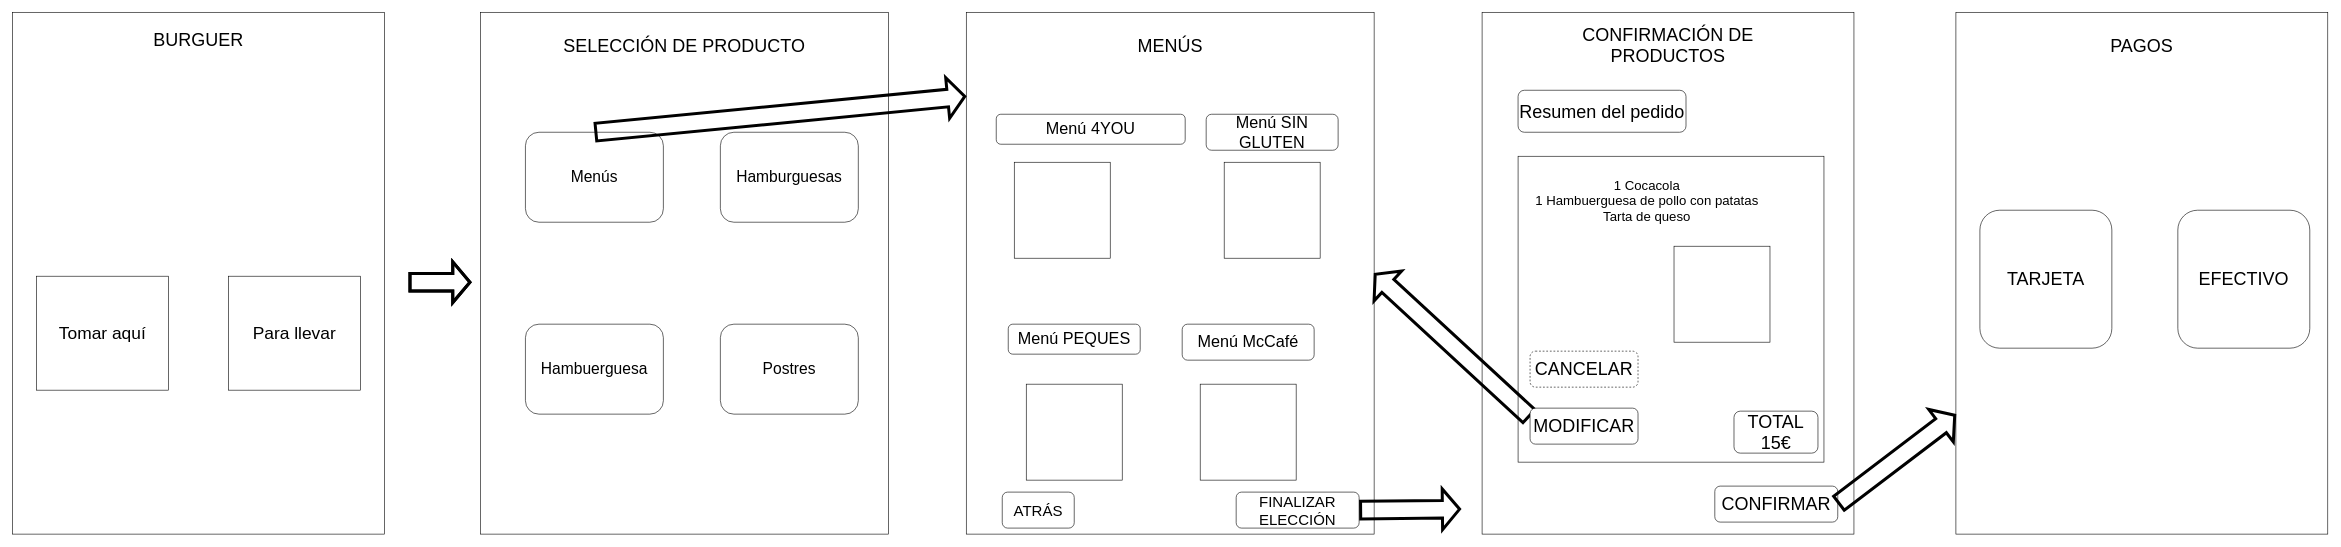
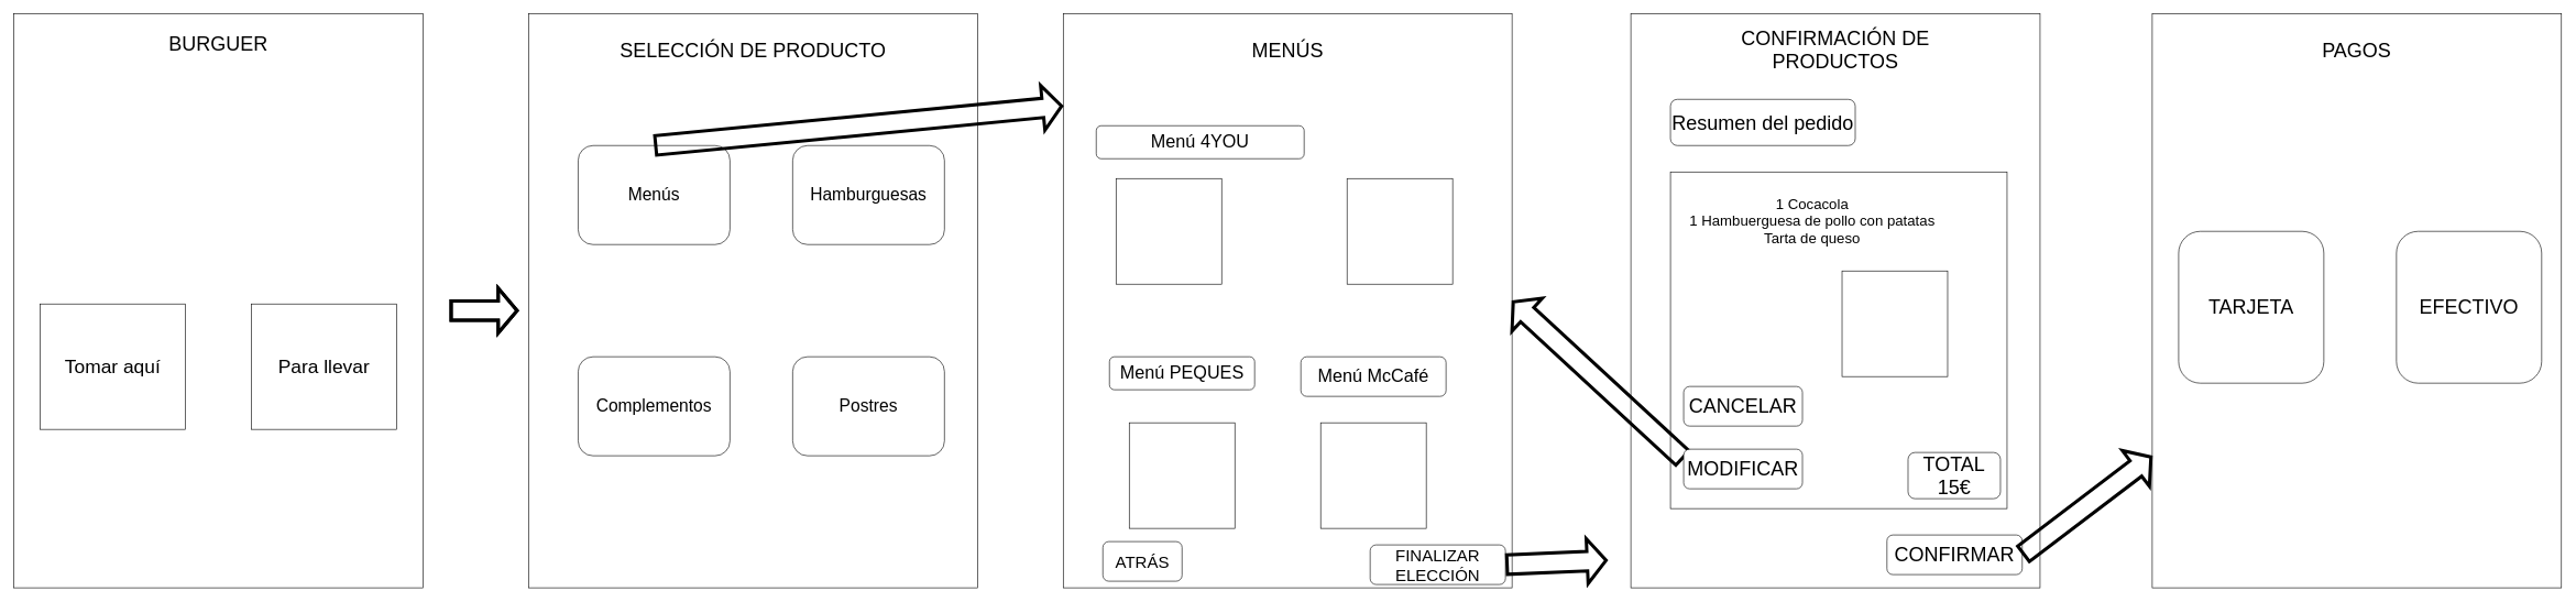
  <mxCell id="0" />
  <mxCell id="1" parent="0" />
  <mxCell id="2" value="" style="rounded=0;whiteSpace=wrap;html=1;" vertex="1" parent="1"><mxGeometry x="800" y="20" width="680" height="870" as="geometry" /></mxCell>
  <mxCell id="3" value="" style="rounded=0;whiteSpace=wrap;html=1;" vertex="1" parent="1"><mxGeometry x="2470" y="20" width="620" height="870" as="geometry" /></mxCell>
  <mxCell id="4" value="" style="rounded=0;whiteSpace=wrap;html=1;" vertex="1" parent="1"><mxGeometry x="20" y="20" width="620" height="870" as="geometry" /></mxCell>
  <mxCell id="5" value="&lt;font style=&quot;font-size: 30px;&quot;&gt;BURGUER&lt;/font&gt;" style="text;html=1;whiteSpace=wrap;strokeColor=none;fillColor=none;align=center;verticalAlign=middle;rounded=0;" vertex="1" parent="1"><mxGeometry x="300" y="50" width="60" height="30" as="geometry" /></mxCell>
  <mxCell id="6" value="&lt;font style=&quot;font-size: 29px;&quot;&gt;Tomar aquí&lt;/font&gt;" style="rounded=0;whiteSpace=wrap;html=1;" vertex="1" parent="1"><mxGeometry x="60" y="460" width="220" height="190" as="geometry" /></mxCell>
  <mxCell id="7" value="&lt;span style=&quot;font-size: 29px;&quot;&gt;Para llevar&lt;/span&gt;" style="rounded=0;whiteSpace=wrap;html=1;" vertex="1" parent="1"><mxGeometry x="380" y="460" width="220" height="190" as="geometry" /></mxCell>
  <mxCell id="8" value="&lt;font style=&quot;font-size: 30px;&quot;&gt;SELECCIÓN DE PRODUCTO&lt;/font&gt;" style="text;html=1;whiteSpace=wrap;strokeColor=none;fillColor=none;align=center;verticalAlign=middle;rounded=0;" vertex="1" parent="1"><mxGeometry x="920" y="60" width="440" height="30" as="geometry" /></mxCell>
  <mxCell id="9" value="&lt;span style=&quot;font-size: 30px;&quot;&gt;CONFIRMACIÓN DE PRODUCTOS&lt;/span&gt;" style="text;html=1;whiteSpace=wrap;strokeColor=none;fillColor=none;align=center;verticalAlign=middle;rounded=0;" vertex="1" parent="1"><mxGeometry x="2560" y="60" width="440" height="30" as="geometry" /></mxCell>
  <mxCell id="10" value="&lt;span style=&quot;font-size: 26px;&quot;&gt;Menús&lt;/span&gt;" style="rounded=1;whiteSpace=wrap;html=1;" vertex="1" parent="1"><mxGeometry x="875" y="220" width="230" height="150" as="geometry" /></mxCell>
  <mxCell id="11" value="&lt;span style=&quot;font-size: 26px;&quot;&gt;Hamburguesas&lt;/span&gt;" style="rounded=1;whiteSpace=wrap;html=1;" vertex="1" parent="1"><mxGeometry x="1200" y="220" width="230" height="150" as="geometry" /></mxCell>
- <mxCell id="12" value="&lt;span style=&quot;font-size: 26px;&quot;&gt;Hambuerguesa&lt;/span&gt;" style="rounded=1;whiteSpace=wrap;html=1;" vertex="1" parent="1"><mxGeometry x="875" y="540" width="230" height="150" as="geometry" /></mxCell>
+ <mxCell id="12" value="&lt;span style=&quot;font-size: 26px;&quot;&gt;Complementos&lt;/span&gt;" style="rounded=1;whiteSpace=wrap;html=1;" vertex="1" parent="1"><mxGeometry x="875" y="540" width="230" height="150" as="geometry" /></mxCell>
  <mxCell id="13" value="&lt;span style=&quot;font-size: 26px;&quot;&gt;Postres&lt;/span&gt;" style="rounded=1;whiteSpace=wrap;html=1;" vertex="1" parent="1"><mxGeometry x="1200" y="540" width="230" height="150" as="geometry" /></mxCell>
  <mxCell id="14" value="" style="rounded=0;whiteSpace=wrap;html=1;" vertex="1" parent="1"><mxGeometry x="1610" y="20" width="680" height="870" as="geometry" /></mxCell>
  <mxCell id="15" value="&lt;font style=&quot;font-size: 30px;&quot;&gt;MENÚS&lt;/font&gt;" style="text;html=1;whiteSpace=wrap;strokeColor=none;fillColor=none;align=center;verticalAlign=middle;rounded=0;" vertex="1" parent="1"><mxGeometry x="1730" y="60" width="440" height="30" as="geometry" /></mxCell>
  <mxCell id="16" value="" style="whiteSpace=wrap;html=1;aspect=fixed;" vertex="1" parent="1"><mxGeometry x="1690" y="270" width="160" height="160" as="geometry" /></mxCell>
  <mxCell id="17" value="&lt;font style=&quot;font-size: 27px;&quot;&gt;Menú 4YOU&lt;/font&gt;" style="rounded=1;whiteSpace=wrap;html=1;" vertex="1" parent="1"><mxGeometry x="1660" y="190" width="315" height="50" as="geometry" /></mxCell>
  <mxCell id="18" value="" style="whiteSpace=wrap;html=1;aspect=fixed;" vertex="1" parent="1"><mxGeometry x="2040" y="270" width="160" height="160" as="geometry" /></mxCell>
- <mxCell id="19" value="&lt;font style=&quot;font-size: 27px;&quot;&gt;Menú SIN GLUTEN&lt;/font&gt;" style="rounded=1;whiteSpace=wrap;html=1;" vertex="1" parent="1"><mxGeometry x="2010" y="190" width="220" height="60" as="geometry" /></mxCell>
  <mxCell id="20" value="" style="whiteSpace=wrap;html=1;aspect=fixed;" vertex="1" parent="1"><mxGeometry x="1710" y="640" width="160" height="160" as="geometry" /></mxCell>
  <mxCell id="21" value="&lt;span style=&quot;font-size: 27px;&quot;&gt;Menú PEQUES&lt;/span&gt;" style="rounded=1;whiteSpace=wrap;html=1;" vertex="1" parent="1"><mxGeometry x="1680" y="540" width="220" height="50" as="geometry" /></mxCell>
  <mxCell id="22" value="" style="whiteSpace=wrap;html=1;aspect=fixed;" vertex="1" parent="1"><mxGeometry x="2000" y="640" width="160" height="160" as="geometry" /></mxCell>
  <mxCell id="23" value="&lt;font style=&quot;font-size: 27px;&quot;&gt;Menú McCafé&lt;/font&gt;" style="rounded=1;whiteSpace=wrap;html=1;" vertex="1" parent="1"><mxGeometry x="1970" y="540" width="220" height="60" as="geometry" /></mxCell>
- <mxCell id="24" value="&lt;font style=&quot;font-size: 25px;&quot;&gt;FINALIZAR ELECCIÓN&lt;/font&gt;" style="rounded=1;whiteSpace=wrap;html=1;" vertex="1" parent="1"><mxGeometry x="2060" y="820" width="205" height="60" as="geometry" /></mxCell>
+ <mxCell id="24" value="&lt;font style=&quot;font-size: 25px;&quot;&gt;FINALIZAR ELECCIÓN&lt;/font&gt;" style="rounded=1;whiteSpace=wrap;html=1;" vertex="1" parent="1"><mxGeometry x="2075" y="825" width="205" height="60" as="geometry" /></mxCell>
  <mxCell id="25" value="&lt;span style=&quot;font-size: 25px;&quot;&gt;ATRÁS&lt;/span&gt;" style="rounded=1;whiteSpace=wrap;html=1;" vertex="1" parent="1"><mxGeometry x="1670" y="820" width="120" height="60" as="geometry" /></mxCell>
  <mxCell id="26" value="&lt;font style=&quot;font-size: 30px;&quot;&gt;Resumen del pedido&lt;/font&gt;" style="rounded=1;whiteSpace=wrap;html=1;" vertex="1" parent="1"><mxGeometry x="2530" y="150" width="280" height="70" as="geometry" /></mxCell>
  <mxCell id="27" value="" style="whiteSpace=wrap;html=1;aspect=fixed;" vertex="1" parent="1"><mxGeometry x="2530" y="260" width="510" height="510" as="geometry" /></mxCell>
  <mxCell id="28" value="&lt;span style=&quot;font-size: 30px;&quot;&gt;CONFIRMAR&lt;/span&gt;" style="rounded=1;whiteSpace=wrap;html=1;" vertex="1" parent="1"><mxGeometry x="2858" y="810" width="205" height="60" as="geometry" /></mxCell>
  <mxCell id="29" value="&lt;font style=&quot;font-size: 22px;&quot;&gt;1 Cocacola&lt;/font&gt;&lt;div&gt;&lt;font style=&quot;font-size: 22px;&quot;&gt;1 Hambuerguesa de pollo con patatas&lt;/font&gt;&lt;/div&gt;&lt;div&gt;&lt;font style=&quot;font-size: 22px;&quot;&gt;Tarta de queso&lt;/font&gt;&lt;/div&gt;" style="text;html=1;whiteSpace=wrap;strokeColor=none;fillColor=none;align=center;verticalAlign=middle;rounded=0;" vertex="1" parent="1"><mxGeometry x="2445" y="250" width="600" height="170" as="geometry" /></mxCell>
  <mxCell id="30" value="" style="rounded=0;whiteSpace=wrap;html=1;" vertex="1" parent="1"><mxGeometry x="3260" y="20" width="620" height="870" as="geometry" /></mxCell>
  <mxCell id="31" value="&lt;span style=&quot;font-size: 30px;&quot;&gt;PAGOS&lt;/span&gt;" style="text;html=1;whiteSpace=wrap;strokeColor=none;fillColor=none;align=center;verticalAlign=middle;rounded=0;" vertex="1" parent="1"><mxGeometry x="3350" y="60" width="440" height="30" as="geometry" /></mxCell>
  <mxCell id="32" value="" style="whiteSpace=wrap;html=1;aspect=fixed;" vertex="1" parent="1"><mxGeometry x="2790" y="410" width="160" height="160" as="geometry" /></mxCell>
  <mxCell id="33" value="&lt;span style=&quot;font-size: 30px;&quot;&gt;TARJETA&lt;/span&gt;" style="rounded=1;whiteSpace=wrap;html=1;" vertex="1" parent="1"><mxGeometry x="3300" y="350" width="220" height="230" as="geometry" /></mxCell>
  <mxCell id="34" value="&lt;span style=&quot;font-size: 30px;&quot;&gt;EFECTIVO&lt;/span&gt;" style="rounded=1;whiteSpace=wrap;html=1;" vertex="1" parent="1"><mxGeometry x="3630" y="350" width="220" height="230" as="geometry" /></mxCell>
  <mxCell id="35" value="" style="shape=flexArrow;endArrow=classic;html=1;rounded=0;strokeWidth=5;endWidth=33.514;endSize=7.892;width=25.405;" edge="1" parent="1"><mxGeometry width="50" height="50" relative="1" as="geometry"><mxPoint x="680" y="470" as="sourcePoint" /><mxPoint x="785" y="470" as="targetPoint" /></mxGeometry></mxCell>
  <mxCell id="36" value="" style="shape=flexArrow;endArrow=classic;html=1;rounded=0;strokeWidth=5;endWidth=33.514;endSize=7.892;width=25.405;exitX=0.5;exitY=0;exitDx=0;exitDy=0;" edge="1" parent="1" source="10"><mxGeometry width="50" height="50" relative="1" as="geometry"><mxPoint x="1505" y="160" as="sourcePoint" /><mxPoint x="1610" y="160" as="targetPoint" /></mxGeometry></mxCell>
  <mxCell id="37" value="" style="shape=flexArrow;endArrow=classic;html=1;rounded=0;strokeWidth=5;endWidth=33.514;endSize=7.892;width=25.405;" edge="1" parent="1"><mxGeometry width="50" height="50" relative="1" as="geometry"><mxPoint x="680" y="470" as="sourcePoint" /><mxPoint x="785" y="470" as="targetPoint" /></mxGeometry></mxCell>
  <mxCell id="38" value="" style="shape=flexArrow;endArrow=classic;html=1;rounded=0;strokeWidth=5;endWidth=33.514;endSize=7.892;width=25.405;exitX=1;exitY=0.5;exitDx=0;exitDy=0;" edge="1" parent="1" source="24"><mxGeometry width="50" height="50" relative="1" as="geometry"><mxPoint x="2330" y="848.33" as="sourcePoint" /><mxPoint x="2435" y="848.33" as="targetPoint" /></mxGeometry></mxCell>
  <mxCell id="39" value="" style="shape=flexArrow;endArrow=classic;html=1;rounded=0;strokeWidth=5;endWidth=33.514;endSize=7.892;width=25.405;exitX=1;exitY=0.5;exitDx=0;exitDy=0;" edge="1" parent="1" source="28" target="30"><mxGeometry width="50" height="50" relative="1" as="geometry"><mxPoint x="3120" y="850" as="sourcePoint" /><mxPoint x="3225" y="850" as="targetPoint" /></mxGeometry></mxCell>
  <mxCell id="40" value="&lt;font style=&quot;font-size: 30px;&quot;&gt;TOTAL 15€&lt;/font&gt;" style="rounded=1;whiteSpace=wrap;html=1;" vertex="1" parent="1"><mxGeometry x="2890" y="685" width="140" height="70" as="geometry" /></mxCell>
  <mxCell id="41" value="" style="shape=flexArrow;endArrow=classic;html=1;rounded=0;strokeWidth=5;endWidth=33.514;endSize=7.892;width=25.405;entryX=1;entryY=0.5;entryDx=0;entryDy=0;exitX=0;exitY=0.25;exitDx=0;exitDy=0;" edge="1" parent="1" source="43" target="14"><mxGeometry width="50" height="50" relative="1" as="geometry"><mxPoint x="2597.68" y="811.44" as="sourcePoint" /><mxPoint x="2797" y="640" as="targetPoint" /></mxGeometry></mxCell>
- <mxCell id="42" value="&lt;font style=&quot;font-size: 30px;&quot;&gt;CANCELAR&lt;/font&gt;" style="rounded=1;whiteSpace=wrap;html=1;dashed=1;" vertex="1" parent="1"><mxGeometry x="2550" y="585" width="180" height="60" as="geometry" /></mxCell>
+ <mxCell id="42" value="&lt;font style=&quot;font-size: 30px;&quot;&gt;CANCELAR&lt;/font&gt;" style="rounded=1;whiteSpace=wrap;html=1;" vertex="1" parent="1"><mxGeometry x="2550" y="585" width="180" height="60" as="geometry" /></mxCell>
  <mxCell id="43" value="&lt;font style=&quot;font-size: 30px;&quot;&gt;MODIFICAR&lt;/font&gt;" style="rounded=1;whiteSpace=wrap;html=1;" vertex="1" parent="1"><mxGeometry x="2550" y="680" width="180" height="60" as="geometry" /></mxCell>
